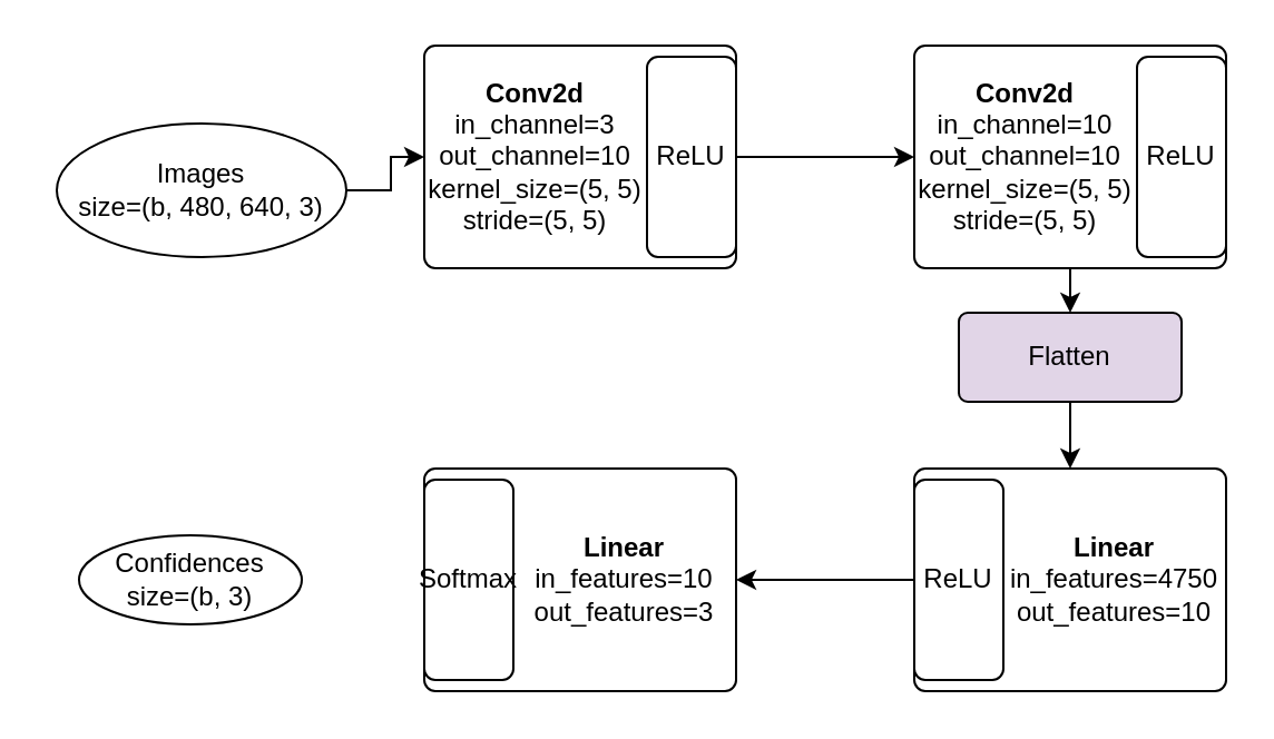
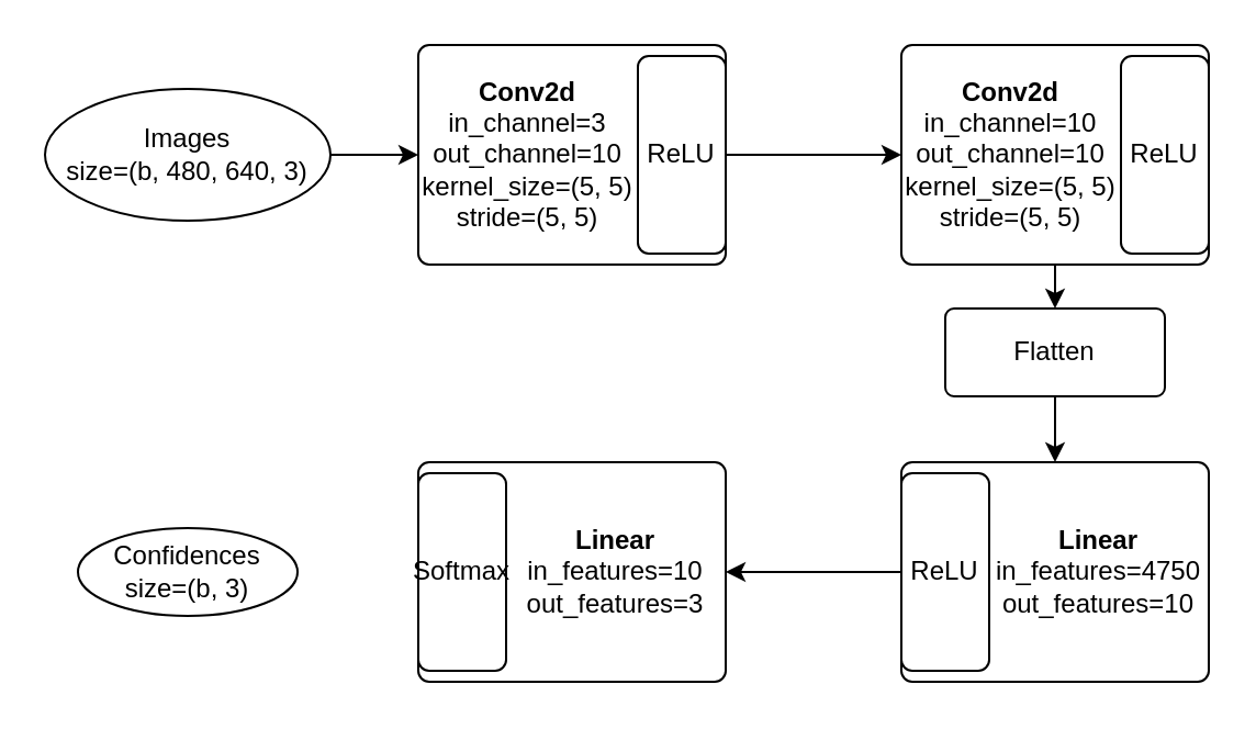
  <mxCell id="0" />
  <mxCell id="1" parent="0" />
  <mxCell id="2" value="" style="rounded=1;absoluteArcSize=1;html=1;arcSize=10;" vertex="1" parent="1"><mxGeometry x="190" y="20" width="140" height="100" as="geometry" /></mxCell>
  <mxCell id="3" value="&lt;b&gt;Conv2d&lt;/b&gt;&lt;br&gt;in_channel=3&lt;br&gt;out_channel=10&lt;br&gt;kernel_size=(5, 5)&lt;br&gt;stride=(5, 5)" style="html=1;shape=mxgraph.er.anchor;whiteSpace=wrap;" vertex="1" parent="2"><mxGeometry width="100" height="100" as="geometry" /></mxCell>
  <mxCell id="4" value="ReLU" style="rounded=1;absoluteArcSize=1;html=1;arcSize=10;whiteSpace=wrap;points=[];strokeColor=inherit;fillColor=inherit;" vertex="1" parent="2"><mxGeometry x="100" y="5" width="40" height="90" as="geometry" /></mxCell>
  <mxCell id="5" style="edgeStyle=orthogonalEdgeStyle;rounded=0;orthogonalLoop=1;jettySize=auto;html=1;exitX=0.5;exitY=1;exitDx=0;exitDy=0;entryX=0.5;entryY=0;entryDx=0;entryDy=0;" edge="1" parent="1" source="6" target="11"><mxGeometry relative="1" as="geometry" /></mxCell>
  <mxCell id="6" value="" style="rounded=1;absoluteArcSize=1;html=1;arcSize=10;" vertex="1" parent="1"><mxGeometry x="410" y="20" width="140" height="100" as="geometry" /></mxCell>
  <mxCell id="7" value="&lt;b&gt;Conv2d&lt;/b&gt;&lt;br&gt;in_channel=10&lt;br&gt;out_channel=10&lt;br&gt;kernel_size=(5, 5)&lt;br&gt;stride=(5, 5)" style="html=1;shape=mxgraph.er.anchor;whiteSpace=wrap;" vertex="1" parent="6"><mxGeometry width="100" height="100" as="geometry" /></mxCell>
  <mxCell id="8" value="ReLU" style="rounded=1;absoluteArcSize=1;html=1;arcSize=10;whiteSpace=wrap;points=[];strokeColor=inherit;fillColor=inherit;" vertex="1" parent="6"><mxGeometry x="100" y="5" width="40" height="90" as="geometry" /></mxCell>
  <mxCell id="9" style="edgeStyle=orthogonalEdgeStyle;rounded=0;orthogonalLoop=1;jettySize=auto;html=1;" edge="1" parent="1" source="4" target="7"><mxGeometry relative="1" as="geometry" /></mxCell>
  <mxCell id="10" style="edgeStyle=orthogonalEdgeStyle;rounded=0;orthogonalLoop=1;jettySize=auto;html=1;" edge="1" parent="1" source="11" target="14"><mxGeometry relative="1" as="geometry" /></mxCell>
- <mxCell id="11" value="Flatten" style="rounded=1;arcSize=10;whiteSpace=wrap;html=1;align=center;fillColor=#e1d5e7;" vertex="1" parent="1"><mxGeometry x="430" y="140" width="100" height="40" as="geometry" /></mxCell>
+ <mxCell id="11" value="Flatten" style="rounded=1;arcSize=10;whiteSpace=wrap;html=1;align=center;" vertex="1" parent="1"><mxGeometry x="430" y="140" width="100" height="40" as="geometry" /></mxCell>
  <mxCell id="12" style="edgeStyle=orthogonalEdgeStyle;rounded=0;orthogonalLoop=1;jettySize=auto;html=1;" edge="1" parent="1" source="13" target="3"><mxGeometry relative="1" as="geometry" /></mxCell>
- <mxCell id="13" value="Images&lt;br&gt;size=(b, 480, 640, 3)" style="ellipse;whiteSpace=wrap;html=1;align=center;" vertex="1" parent="1"><mxGeometry x="25" y="55" width="130" height="60" as="geometry" /></mxCell>
+ <mxCell id="13" value="Images&lt;br&gt;size=(b, 480, 640, 3)" style="ellipse;whiteSpace=wrap;html=1;align=center;" vertex="1" parent="1"><mxGeometry x="20" y="40" width="130" height="60" as="geometry" /></mxCell>
  <mxCell id="14" value="" style="rounded=1;absoluteArcSize=1;html=1;arcSize=10;" vertex="1" parent="1"><mxGeometry x="410" y="210" width="140" height="100" as="geometry" /></mxCell>
  <mxCell id="15" value="&lt;b&gt;Linear&lt;/b&gt;&lt;br&gt;in_features=4750&lt;br&gt;out_features=10&lt;br&gt;" style="html=1;shape=mxgraph.er.anchor;whiteSpace=wrap;" vertex="1" parent="14"><mxGeometry x="40" width="100" height="100" as="geometry" /></mxCell>
  <mxCell id="16" value="ReLU" style="rounded=1;absoluteArcSize=1;html=1;arcSize=10;whiteSpace=wrap;points=[];strokeColor=inherit;fillColor=inherit;" vertex="1" parent="14"><mxGeometry y="5" width="40" height="90" as="geometry" /></mxCell>
  <mxCell id="17" value="" style="rounded=1;absoluteArcSize=1;html=1;arcSize=10;" vertex="1" parent="1"><mxGeometry x="190" y="210" width="140" height="100" as="geometry" /></mxCell>
  <mxCell id="18" value="&lt;b&gt;Linear&lt;/b&gt;&lt;br&gt;in_features=10&lt;br&gt;out_features=3" style="html=1;shape=mxgraph.er.anchor;whiteSpace=wrap;" vertex="1" parent="17"><mxGeometry x="40" width="100" height="100" as="geometry" /></mxCell>
  <mxCell id="19" value="Softmax" style="rounded=1;absoluteArcSize=1;html=1;arcSize=10;whiteSpace=wrap;points=[];strokeColor=inherit;fillColor=inherit;" vertex="1" parent="17"><mxGeometry y="5" width="40" height="90" as="geometry" /></mxCell>
  <mxCell id="20" style="edgeStyle=orthogonalEdgeStyle;rounded=0;orthogonalLoop=1;jettySize=auto;html=1;entryX=1;entryY=0.5;entryDx=0;entryDy=0;" edge="1" parent="1" source="16" target="17"><mxGeometry relative="1" as="geometry" /></mxCell>
  <mxCell id="21" value="Confidences&lt;br&gt;size=(b, 3)" style="ellipse;whiteSpace=wrap;html=1;align=center;" vertex="1" parent="1"><mxGeometry x="35" y="240" width="100" height="40" as="geometry" /></mxCell>
